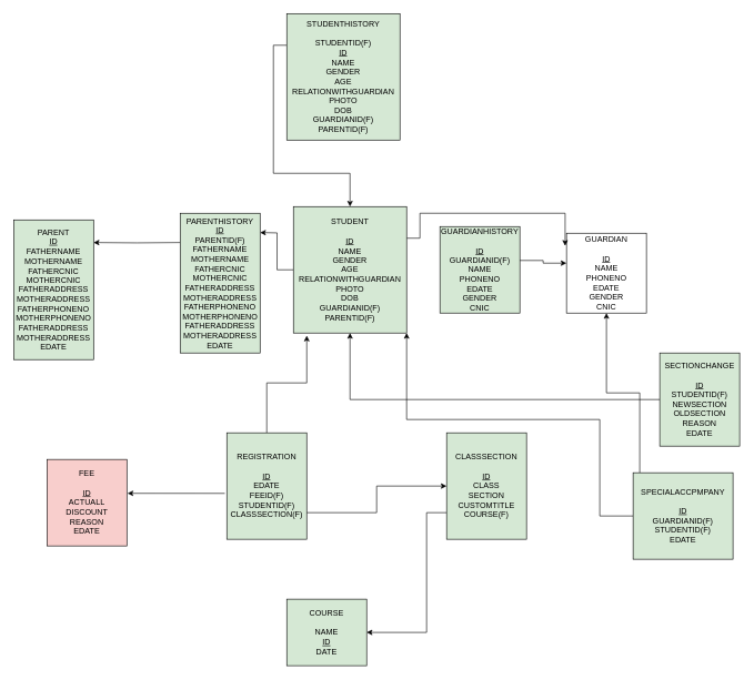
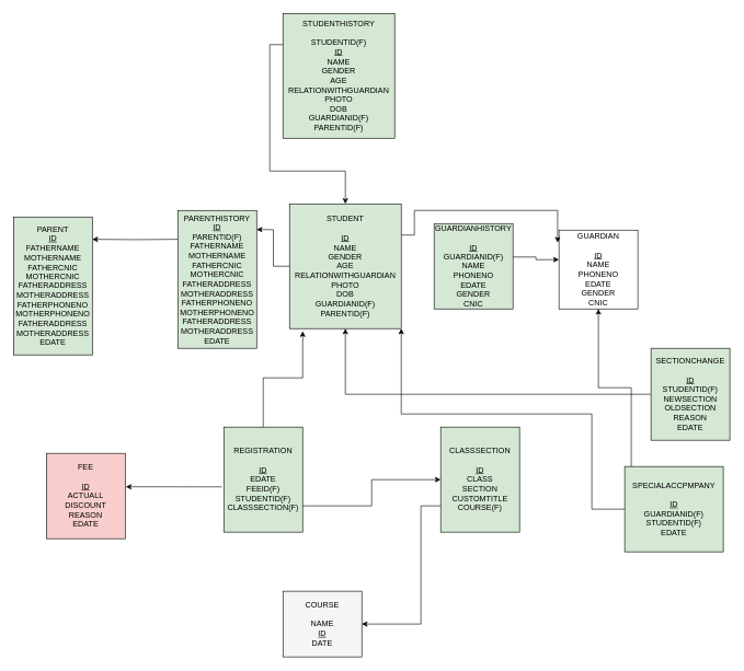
  <mxCell id="0" />
  <mxCell id="1" parent="0" />
  <mxCell id="2" value="PARENT&lt;br&gt;&lt;u&gt;ID&lt;/u&gt;&lt;br&gt;FATHERNAME&lt;br&gt;MOTHERNAME&lt;br&gt;FATHERCNIC&lt;br&gt;MOTHERCNIC&lt;br&gt;FATHERADDRESS&lt;br&gt;MOTHERADDRESS&lt;br&gt;FATHERPHONENO&lt;br&gt;MOTHERPHONENO&lt;br&gt;FATHERADDRESS&lt;br&gt;MOTHERADDRESS&lt;br&gt;EDATE" style="rounded=0;whiteSpace=wrap;html=1;fillColor=#D5E8D4;" vertex="1" parent="1"><mxGeometry x="20" y="330" width="120" height="210" as="geometry" /></mxCell>
  <mxCell id="3" style="edgeStyle=orthogonalEdgeStyle;rounded=0;orthogonalLoop=1;jettySize=auto;html=1;entryX=1;entryY=0.162;entryDx=0;entryDy=0;entryPerimeter=0;" edge="1" parent="1" target="2"><mxGeometry relative="1" as="geometry"><mxPoint x="270" y="364" as="sourcePoint" /></mxGeometry></mxCell>
  <mxCell id="4" value="PARENTHISTORY&lt;br&gt;&lt;u&gt;ID&lt;br&gt;&lt;/u&gt;PARENTID(F)&lt;br&gt;FATHERNAME&lt;br&gt;MOTHERNAME&lt;br&gt;FATHERCNIC&lt;br&gt;MOTHERCNIC&lt;br&gt;FATHERADDRESS&lt;br&gt;MOTHERADDRESS&lt;br&gt;FATHERPHONENO&lt;br&gt;MOTHERPHONENO&lt;br&gt;FATHERADDRESS&lt;br&gt;MOTHERADDRESS&lt;br&gt;EDATE" style="rounded=0;whiteSpace=wrap;html=1;fillColor=#D5E8D4;" vertex="1" parent="1"><mxGeometry x="270" y="320" width="120" height="210" as="geometry" /></mxCell>
  <mxCell id="5" value="GUARDIAN&lt;br&gt;&lt;br&gt;&lt;u&gt;ID&lt;br&gt;&lt;/u&gt;NAME&lt;br&gt;PHONENO&lt;br&gt;EDATE&lt;br&gt;GENDER&lt;br&gt;CNIC" style="rounded=0;whiteSpace=wrap;html=1;fillColor=#ffffff;" vertex="1" parent="1"><mxGeometry x="850" y="350" width="120" height="120" as="geometry" /></mxCell>
  <mxCell id="6" style="edgeStyle=orthogonalEdgeStyle;rounded=0;orthogonalLoop=1;jettySize=auto;html=1;entryX=0;entryY=0.375;entryDx=0;entryDy=0;entryPerimeter=0;exitX=0.992;exitY=0.392;exitDx=0;exitDy=0;exitPerimeter=0;" edge="1" parent="1" source="7" target="5"><mxGeometry relative="1" as="geometry" /></mxCell>
  <mxCell id="7" value="GUARDIANHISTORY&lt;br&gt;&lt;br&gt;&lt;u&gt;ID&lt;br&gt;&lt;/u&gt;GUARDIANID(F)&lt;br&gt;NAME&lt;br&gt;PHONENO&lt;br&gt;EDATE&lt;br&gt;GENDER&lt;br&gt;CNIC" style="rounded=0;whiteSpace=wrap;html=1;fillColor=#D5E8D4;" vertex="1" parent="1"><mxGeometry x="660" y="340" width="120" height="130" as="geometry" /></mxCell>
  <mxCell id="8" style="edgeStyle=orthogonalEdgeStyle;rounded=0;orthogonalLoop=1;jettySize=auto;html=1;" edge="1" parent="1" source="10"><mxGeometry relative="1" as="geometry"><mxPoint x="390" y="349" as="targetPoint" /></mxGeometry></mxCell>
  <mxCell id="9" style="edgeStyle=orthogonalEdgeStyle;rounded=0;orthogonalLoop=1;jettySize=auto;html=1;exitX=1;exitY=0.25;exitDx=0;exitDy=0;entryX=-0.017;entryY=0.158;entryDx=0;entryDy=0;entryPerimeter=0;" edge="1" parent="1" source="10" target="5"><mxGeometry relative="1" as="geometry"><Array as="points"><mxPoint x="630" y="358" /><mxPoint x="630" y="320" /><mxPoint x="848" y="320" /></Array></mxGeometry></mxCell>
  <mxCell id="10" value="STUDENT&lt;br&gt;&lt;br&gt;&lt;u&gt;ID&lt;/u&gt;&lt;br&gt;NAME&lt;br&gt;GENDER&lt;br&gt;AGE&lt;br&gt;RELATIONWITHGUARDIAN&lt;br&gt;PHOTO&lt;br&gt;DOB&lt;br&gt;GUARDIANID(F)&lt;br&gt;PARENTID(F)" style="rounded=0;whiteSpace=wrap;html=1;fillColor=#D5E8D4;" vertex="1" parent="1"><mxGeometry x="440" y="310" width="170" height="190" as="geometry" /></mxCell>
  <mxCell id="11" style="edgeStyle=orthogonalEdgeStyle;rounded=0;orthogonalLoop=1;jettySize=auto;html=1;exitX=0;exitY=0.25;exitDx=0;exitDy=0;" edge="1" parent="1" source="12" target="10"><mxGeometry relative="1" as="geometry" /></mxCell>
  <mxCell id="12" value="STUDENTHISTORY&lt;br&gt;&lt;br&gt;STUDENTID(F)&lt;br&gt;&lt;u&gt;ID&lt;/u&gt;&lt;br&gt;NAME&lt;br&gt;GENDER&lt;br&gt;AGE&lt;br&gt;RELATIONWITHGUARDIAN&lt;br&gt;PHOTO&lt;br&gt;DOB&lt;br&gt;GUARDIANID(F)&lt;br&gt;PARENTID(F)" style="rounded=0;whiteSpace=wrap;html=1;fillColor=#D5E8D4;" vertex="1" parent="1"><mxGeometry x="430" y="20" width="170" height="190" as="geometry" /></mxCell>
  <mxCell id="13" value="FEE&lt;br&gt;&lt;br&gt;&lt;u&gt;ID&lt;/u&gt;&lt;br&gt;ACTUALL&lt;br&gt;DISCOUNT&lt;br&gt;REASON&lt;br&gt;EDATE" style="rounded=0;whiteSpace=wrap;html=1;fillColor=#f8cecc;" vertex="1" parent="1"><mxGeometry x="70" y="690" width="120" height="130" as="geometry" /></mxCell>
  <mxCell id="14" style="edgeStyle=orthogonalEdgeStyle;rounded=0;orthogonalLoop=1;jettySize=auto;html=1;exitX=-0.025;exitY=0.569;exitDx=0;exitDy=0;entryX=1.008;entryY=0.392;entryDx=0;entryDy=0;entryPerimeter=0;exitPerimeter=0;" edge="1" parent="1" source="17" target="13"><mxGeometry relative="1" as="geometry" /></mxCell>
  <mxCell id="15" style="edgeStyle=orthogonalEdgeStyle;rounded=0;orthogonalLoop=1;jettySize=auto;html=1;entryX=0.118;entryY=1.021;entryDx=0;entryDy=0;entryPerimeter=0;exitX=0.5;exitY=0;exitDx=0;exitDy=0;exitPerimeter=0;" edge="1" parent="1" source="17" target="10"><mxGeometry relative="1" as="geometry" /></mxCell>
  <mxCell id="16" style="edgeStyle=orthogonalEdgeStyle;rounded=0;orthogonalLoop=1;jettySize=auto;html=1;entryX=0;entryY=0.5;entryDx=0;entryDy=0;" edge="1" parent="1" source="17" target="19"><mxGeometry relative="1" as="geometry"><mxPoint x="668" y="720" as="targetPoint" /><Array as="points"><mxPoint x="565" y="770" /><mxPoint x="565" y="730" /></Array></mxGeometry></mxCell>
  <mxCell id="17" value="REGISTRATION&lt;br&gt;&lt;br&gt;&lt;u&gt;ID&lt;br&gt;&lt;/u&gt;EDATE&lt;br&gt;FEEID(F)&lt;br&gt;STUDENTID(F)&lt;br&gt;CLASSSECTION(F)" style="rounded=0;whiteSpace=wrap;html=1;fillColor=#D5E8D4;" vertex="1" parent="1"><mxGeometry x="340" y="650" width="120" height="160" as="geometry" /></mxCell>
  <mxCell id="18" style="edgeStyle=orthogonalEdgeStyle;rounded=0;orthogonalLoop=1;jettySize=auto;html=1;entryX=1;entryY=0.5;entryDx=0;entryDy=0;exitX=0;exitY=0.75;exitDx=0;exitDy=0;" edge="1" parent="1" source="19" target="20"><mxGeometry relative="1" as="geometry"><Array as="points"><mxPoint x="640" y="770" /><mxPoint x="640" y="950" /></Array></mxGeometry></mxCell>
  <mxCell id="19" value="CLASSSECTION&lt;br&gt;&lt;br&gt;&lt;u&gt;ID&lt;br&gt;&lt;/u&gt;CLASS&lt;br&gt;SECTION&lt;br&gt;CUSTOMTITLE&lt;br&gt;COURSE(F)" style="rounded=0;whiteSpace=wrap;html=1;fillColor=#D5E8D4;" vertex="1" parent="1"><mxGeometry x="670" y="650" width="120" height="160" as="geometry" /></mxCell>
- <mxCell id="20" value="COURSE&lt;br&gt;&lt;br&gt;NAME&lt;br&gt;&lt;u&gt;ID&lt;br&gt;&lt;/u&gt;DATE" style="rounded=0;whiteSpace=wrap;html=1;fillColor=#D5E8D4;" vertex="1" parent="1"><mxGeometry x="430" y="900" width="120" height="100" as="geometry" /></mxCell>
+ <mxCell id="20" value="COURSE&lt;br&gt;&lt;br&gt;NAME&lt;br&gt;&lt;u&gt;ID&lt;br&gt;&lt;/u&gt;DATE" style="rounded=0;whiteSpace=wrap;html=1;fillColor=#f5f5f5;" vertex="1" parent="1"><mxGeometry x="430" y="900" width="120" height="100" as="geometry" /></mxCell>
  <mxCell id="21" style="edgeStyle=orthogonalEdgeStyle;rounded=0;orthogonalLoop=1;jettySize=auto;html=1;entryX=0.5;entryY=1;entryDx=0;entryDy=0;" edge="1" parent="1" source="22" target="10"><mxGeometry relative="1" as="geometry" /></mxCell>
  <mxCell id="22" value="SECTIONCHANGE&lt;br&gt;&lt;br&gt;&lt;u&gt;ID&lt;br&gt;&lt;/u&gt;STUDENTID(F)&lt;br&gt;NEWSECTION&lt;br&gt;OLDSECTION&lt;br&gt;REASON&lt;br&gt;EDATE" style="rounded=0;whiteSpace=wrap;html=1;fillColor=#D5E8D4;" vertex="1" parent="1"><mxGeometry x="990" y="530" width="120" height="140" as="geometry" /></mxCell>
  <mxCell id="23" style="edgeStyle=orthogonalEdgeStyle;rounded=0;orthogonalLoop=1;jettySize=auto;html=1;entryX=1;entryY=1;entryDx=0;entryDy=0;" edge="1" parent="1" source="25" target="10"><mxGeometry relative="1" as="geometry"><Array as="points"><mxPoint x="900" y="775" /><mxPoint x="900" y="630" /><mxPoint x="610" y="630" /></Array></mxGeometry></mxCell>
  <mxCell id="24" style="edgeStyle=orthogonalEdgeStyle;rounded=0;orthogonalLoop=1;jettySize=auto;html=1;entryX=0.5;entryY=1;entryDx=0;entryDy=0;" edge="1" parent="1" source="25" target="5"><mxGeometry relative="1" as="geometry"><Array as="points"><mxPoint x="960" y="590" /><mxPoint x="910" y="590" /></Array></mxGeometry></mxCell>
  <mxCell id="25" value="SPECIALACCPMPANY&lt;br&gt;&lt;br&gt;&lt;u&gt;ID&lt;/u&gt;&lt;br&gt;GUARDIANID(F)&lt;br&gt;STUDENTID(F)&lt;br&gt;EDATE" style="rounded=0;whiteSpace=wrap;html=1;fillColor=#D5E8D4;" vertex="1" parent="1"><mxGeometry x="950" y="710" width="150" height="130" as="geometry" /></mxCell>
